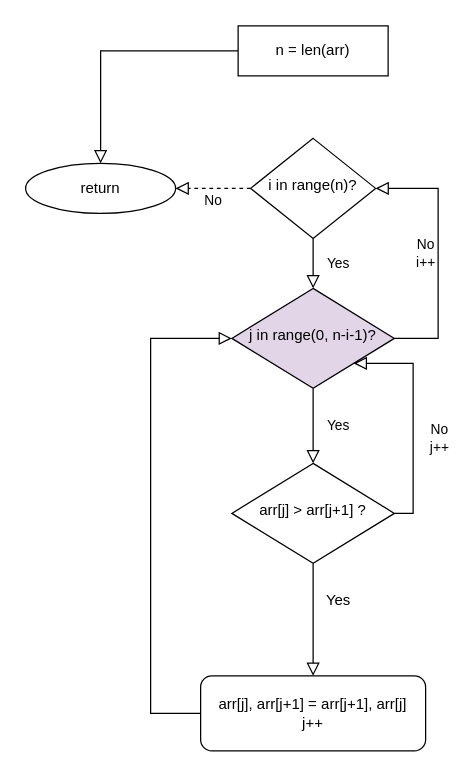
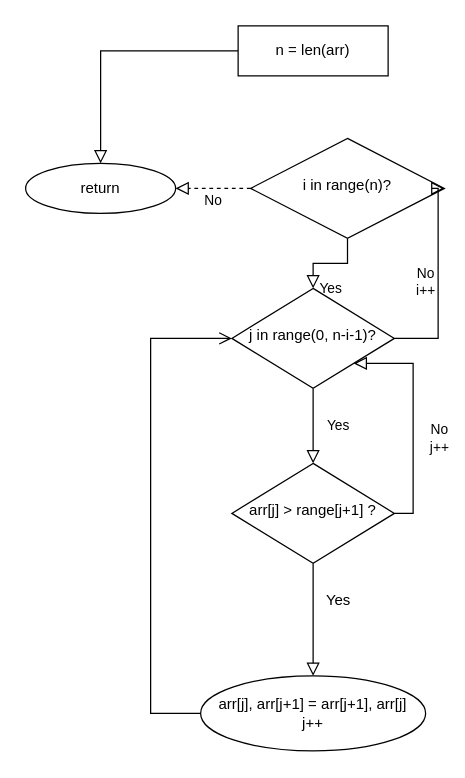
  <mxCell id="0" />
  <mxCell id="1" parent="0" />
  <mxCell id="2" value="" style="rounded=0;html=1;jettySize=auto;orthogonalLoop=1;fontSize=11;endArrow=block;endFill=0;endSize=8;strokeWidth=1;shadow=0;labelBackgroundColor=none;edgeStyle=orthogonalEdgeStyle;" parent="1" source="3" target="7" edge="1"><mxGeometry relative="1" as="geometry" /></mxCell>
  <mxCell id="3" value="n = len(arr)" style="whiteSpace=wrap;html=1;fontSize=12;glass=0;strokeWidth=1;shadow=0;rounded=0;" parent="1" vertex="1"><mxGeometry x="190" y="20" width="120" height="40" as="geometry" /></mxCell>
  <mxCell id="4" value="Yes" style="rounded=0;html=1;jettySize=auto;orthogonalLoop=1;fontSize=11;endArrow=block;endFill=0;endSize=8;strokeWidth=1;shadow=0;labelBackgroundColor=none;edgeStyle=orthogonalEdgeStyle;" parent="1" source="6" target="10" edge="1"><mxGeometry y="20" relative="1" as="geometry"><mxPoint as="offset" /></mxGeometry></mxCell>
  <mxCell id="5" value="No" style="edgeStyle=orthogonalEdgeStyle;rounded=0;html=1;jettySize=auto;orthogonalLoop=1;fontSize=11;endArrow=block;endFill=0;endSize=8;strokeWidth=1;shadow=0;labelBackgroundColor=none;dashed=1;" parent="1" source="6" target="7" edge="1"><mxGeometry y="10" relative="1" as="geometry"><mxPoint as="offset" /></mxGeometry></mxCell>
- <mxCell id="6" value="i in range(n)?" style="rhombus;whiteSpace=wrap;html=1;shadow=0;fontFamily=Helvetica;fontSize=12;align=center;strokeWidth=1;spacing=6;spacingTop=-4;" parent="1" vertex="1"><mxGeometry x="200" y="110" width="100" height="80" as="geometry" /></mxCell>
+ <mxCell id="6" value="i in range(n)?" style="rhombus;whiteSpace=wrap;html=1;shadow=0;fontFamily=Helvetica;fontSize=12;align=center;strokeWidth=1;spacing=6;spacingTop=-4;" parent="1" vertex="1"><mxGeometry x="200" y="110" width="155" height="80" as="geometry" /></mxCell>
  <mxCell id="7" value="return" style="ellipse;whiteSpace=wrap;html=1;fontSize=12;glass=0;strokeWidth=1;shadow=0;" parent="1" vertex="1"><mxGeometry x="20" y="130" width="120" height="40" as="geometry" /></mxCell>
  <mxCell id="8" value="Yes" style="rounded=0;html=1;jettySize=auto;orthogonalLoop=1;fontSize=11;endArrow=block;endFill=0;endSize=8;strokeWidth=1;shadow=0;labelBackgroundColor=none;edgeStyle=orthogonalEdgeStyle;entryX=0.5;entryY=0;entryDx=0;entryDy=0;" parent="1" source="10" target="12" edge="1"><mxGeometry y="20" relative="1" as="geometry"><mxPoint as="offset" /><mxPoint x="250" y="370" as="targetPoint" /></mxGeometry></mxCell>
  <mxCell id="9" value="No&lt;br&gt;i++" style="edgeStyle=orthogonalEdgeStyle;rounded=0;html=1;jettySize=auto;orthogonalLoop=1;fontSize=11;endArrow=block;endFill=0;endSize=8;strokeWidth=1;shadow=0;labelBackgroundColor=none;entryX=1;entryY=0.5;entryDx=0;entryDy=0;" parent="1" source="10" target="6" edge="1"><mxGeometry y="10" relative="1" as="geometry"><mxPoint as="offset" /><mxPoint x="350" y="270.029" as="targetPoint" /><Array as="points"><mxPoint x="350" y="270" /><mxPoint x="350" y="150" /></Array></mxGeometry></mxCell>
- <mxCell id="10" value="j in range(0, n-i-1)?" style="rhombus;whiteSpace=wrap;html=1;shadow=0;fontFamily=Helvetica;fontSize=12;align=center;strokeWidth=1;spacing=6;spacingTop=-4;fillColor=#e1d5e7;" parent="1" vertex="1"><mxGeometry x="185" y="230" width="130" height="80" as="geometry" /></mxCell>
+ <mxCell id="10" value="j in range(0, n-i-1)?" style="rhombus;whiteSpace=wrap;html=1;shadow=0;fontFamily=Helvetica;fontSize=12;align=center;strokeWidth=1;spacing=6;spacingTop=-4;" parent="1" vertex="1"><mxGeometry x="185" y="230" width="130" height="80" as="geometry" /></mxCell>
  <mxCell id="11" value="" style="edgeStyle=orthogonalEdgeStyle;rounded=0;orthogonalLoop=1;jettySize=auto;html=1;shadow=0;strokeWidth=1;labelBackgroundColor=none;endFill=0;endArrow=block;endSize=8;" edge="1" parent="1" source="12" target="14"><mxGeometry relative="1" as="geometry" /></mxCell>
- <mxCell id="12" value="arr[j] &amp;gt; arr[j+1] ?" style="rhombus;whiteSpace=wrap;html=1;shadow=0;fontFamily=Helvetica;fontSize=12;align=center;strokeWidth=1;spacing=6;spacingTop=-4;" vertex="1" parent="1"><mxGeometry x="185" y="370" width="130" height="80" as="geometry" /></mxCell>
- <mxCell id="13" style="edgeStyle=orthogonalEdgeStyle;rounded=0;orthogonalLoop=1;jettySize=auto;html=1;entryX=0;entryY=0.5;entryDx=0;entryDy=0;shadow=0;strokeWidth=1;labelBackgroundColor=none;endFill=0;endArrow=block;endSize=8;" edge="1" parent="1" source="14" target="10"><mxGeometry relative="1" as="geometry"><mxPoint x="130" y="260" as="targetPoint" /><Array as="points"><mxPoint x="120" y="570" /><mxPoint x="120" y="270" /></Array></mxGeometry></mxCell>
- <mxCell id="14" value="arr[j], arr[j+1] = arr[j+1], arr[j]&lt;br&gt;j++" style="whiteSpace=wrap;html=1;shadow=0;strokeWidth=1;rounded=1;glass=0;" vertex="1" parent="1"><mxGeometry x="160" y="540" width="180" height="60" as="geometry" /></mxCell>
+ <mxCell id="12" value="arr[j] &amp;gt; range[j+1] ?" style="rhombus;whiteSpace=wrap;html=1;shadow=0;fontFamily=Helvetica;fontSize=12;align=center;strokeWidth=1;spacing=6;spacingTop=-4;" vertex="1" parent="1"><mxGeometry x="185" y="370" width="130" height="80" as="geometry" /></mxCell>
+ <mxCell id="13" style="edgeStyle=orthogonalEdgeStyle;rounded=0;orthogonalLoop=1;jettySize=auto;html=1;entryX=0;entryY=0.5;entryDx=0;entryDy=0;shadow=0;strokeWidth=1;labelBackgroundColor=none;endFill=0;endArrow=open;endSize=8;" edge="1" parent="1" source="14" target="10"><mxGeometry relative="1" as="geometry"><mxPoint x="130" y="260" as="targetPoint" /><Array as="points"><mxPoint x="120" y="570" /><mxPoint x="120" y="270" /></Array></mxGeometry></mxCell>
+ <mxCell id="14" value="arr[j], arr[j+1] = arr[j+1], arr[j]&lt;br&gt;j++" style="ellipse;whiteSpace=wrap;html=1;shadow=0;strokeWidth=1;glass=0;" vertex="1" parent="1"><mxGeometry x="160" y="540" width="180" height="60" as="geometry" /></mxCell>
  <mxCell id="15" value="" style="group" vertex="1" connectable="0" parent="1"><mxGeometry x="330" y="290" height="120" as="geometry" /></mxCell>
  <mxCell id="16" style="edgeStyle=orthogonalEdgeStyle;rounded=0;orthogonalLoop=1;jettySize=auto;html=1;entryX=1;entryY=1;entryDx=0;entryDy=0;shadow=0;strokeWidth=1;labelBackgroundColor=none;endFill=0;endArrow=block;endSize=8;" edge="1" parent="15" source="12" target="10"><mxGeometry relative="1" as="geometry"><Array as="points"><mxPoint y="120" /><mxPoint /></Array></mxGeometry></mxCell>
  <mxCell id="17" value="No&lt;br&gt;j++" style="edgeLabel;html=1;align=center;verticalAlign=middle;resizable=0;points=[];" vertex="1" connectable="0" parent="16"><mxGeometry x="-0.336" relative="1" as="geometry"><mxPoint x="20" y="-14.5" as="offset" /></mxGeometry></mxCell>
  <mxCell id="18" value="Yes" style="text;html=1;align=center;verticalAlign=middle;resizable=0;points=[];autosize=1;" vertex="1" parent="1"><mxGeometry x="250" y="470" width="40" height="20" as="geometry" /></mxCell>
